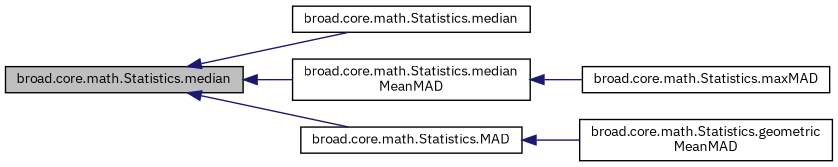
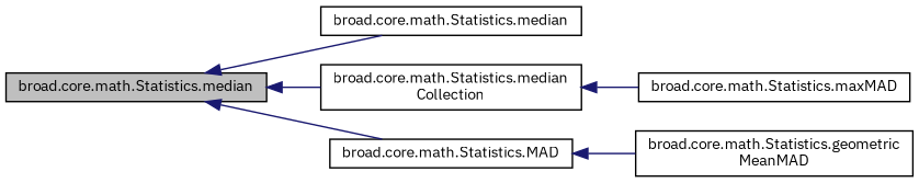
  digraph {
    fontname="IBM Plex Sans"
    rankdir=LR
    node [color=black fillcolor=white fontname="IBM Plex Sans" fontsize=10 shape=record style=filled]
    edge [color=midnightblue dir=back fontname="IBM Plex Sans" fontsize=10 labelfontname=Helvetica labelfontsize=10 style=solid]
    n1 [fillcolor=grey75 fontcolor=black height=0.2 label="broad.core.math.Statistics.median" width=0.4]
    n2 [height=0.2 label="broad.core.math.Statistics.median" width=0.4]
-   n3 [height=0.2 label="broad.core.math.Statistics.median\lMeanMAD" width=0.4]
+   n3 [height=0.2 label="broad.core.math.Statistics.median\lCollection" width=0.4]
    n4 [height=0.2 label="broad.core.math.Statistics.MAD" width=0.4]
    n5 [height=0.2 label="broad.core.math.Statistics.maxMAD" width=0.4]
    n6 [height=0.2 label="broad.core.math.Statistics.geometric\lMeanMAD" width=0.4]
    n1 -> n2
    n1 -> n3
    n1 -> n4
    n3 -> n5
    n4 -> n6
  }
